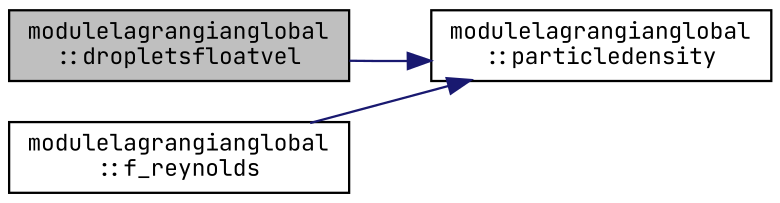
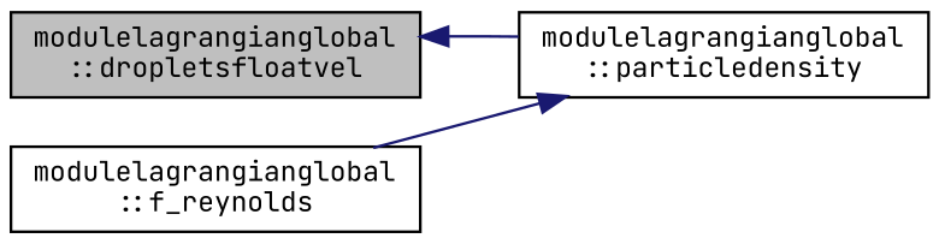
  digraph {
    fontname="JetBrains Mono"
    rankdir=LR
    node [color=black fillcolor=white fontname="JetBrains Mono" fontsize=10 shape=record style=filled]
    edge [color=midnightblue fontname="JetBrains Mono" fontsize=10 labelfontname=Helvetica labelfontsize=10 style=solid]
    n1 [fillcolor=grey75 fontcolor=black height=0.2 label="modulelagrangianglobal\l::dropletsfloatvel" width=0.4]
    n2 [height=0.2 label="modulelagrangianglobal\l::particledensity" width=0.4]
    n3 [height=0.2 label="modulelagrangianglobal\l::f_reynolds" width=0.4]
-   n1 -> n2
+   n2 -> n1
    n3 -> n2
  }
